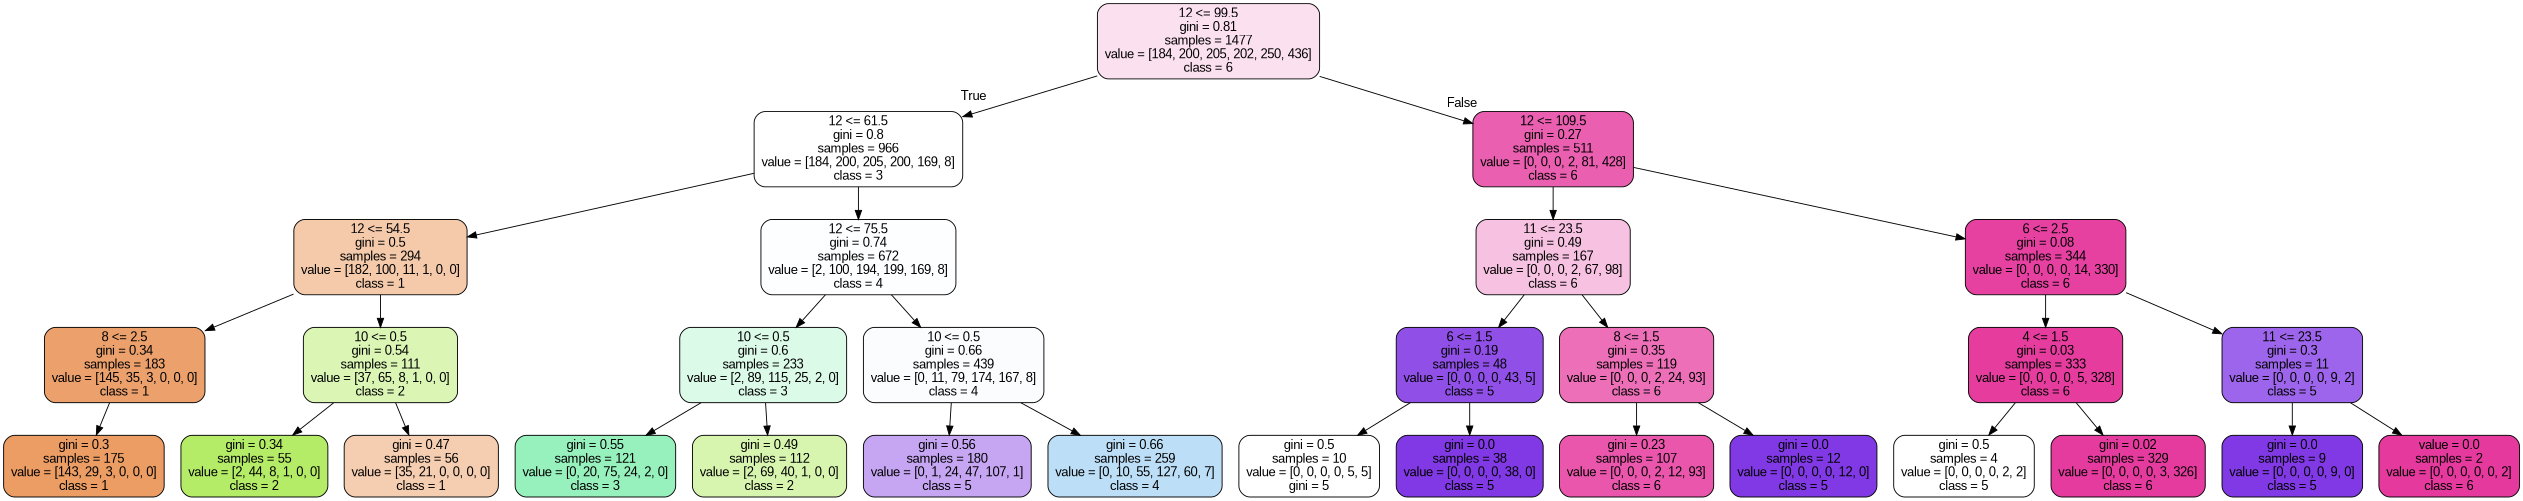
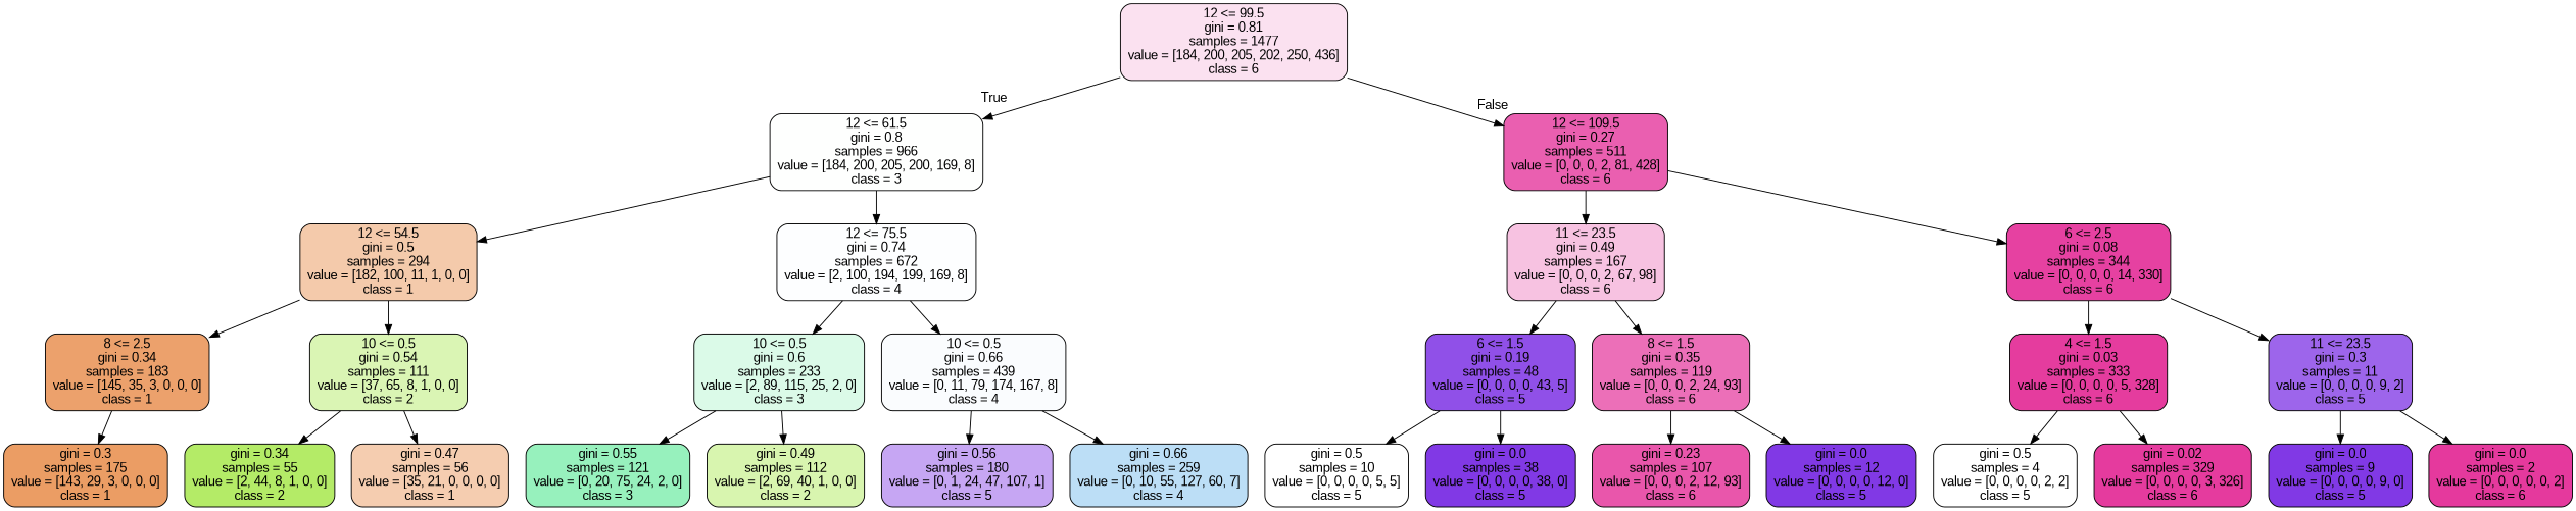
  digraph {
    fontname="Liberation Sans"
    node [color=black fillcolor="#8139e5" fontname="Liberation Sans" shape=box style="filled, rounded"]
    edge [fontname="Liberation Sans"]
    n1 [fillcolor="#fbe1f0" label="12 <= 99.5\ngini = 0.81\nsamples = 1477\nvalue = [184, 200, 205, 202, 250, 436]\nclass = 6"]
    n2 [fillcolor="#fefffe" label="12 <= 61.5\ngini = 0.8\nsamples = 966\nvalue = [184, 200, 205, 200, 169, 8]\nclass = 3"]
    n3 [fillcolor="#ea5fb0" label="12 <= 109.5\ngini = 0.27\nsamples = 511\nvalue = [0, 0, 0, 2, 81, 428]\nclass = 6"]
    n4 [fillcolor="#f4caab" label="12 <= 54.5\ngini = 0.5\nsamples = 294\nvalue = [182, 100, 11, 1, 0, 0]\nclass = 1"]
    n5 [fillcolor="#fdfeff" label="12 <= 75.5\ngini = 0.74\nsamples = 672\nvalue = [2, 100, 194, 199, 169, 8]\nclass = 4"]
    n6 [fillcolor="#f7c2e1" label="11 <= 23.5\ngini = 0.49\nsamples = 167\nvalue = [0, 0, 0, 2, 67, 98]\nclass = 6"]
    n7 [fillcolor="#e641a1" label="6 <= 2.5\ngini = 0.08\nsamples = 344\nvalue = [0, 0, 0, 0, 14, 330]\nclass = 6"]
    n8 [fillcolor="#eca16c" label="8 <= 2.5\ngini = 0.34\nsamples = 183\nvalue = [145, 35, 3, 0, 0, 0]\nclass = 1"]
    n9 [fillcolor="#daf5b4" label="10 <= 0.5\ngini = 0.54\nsamples = 111\nvalue = [37, 65, 8, 1, 0, 0]\nclass = 2"]
    n10 [fillcolor="#dbfae8" label="10 <= 0.5\ngini = 0.6\nsamples = 233\nvalue = [2, 89, 115, 25, 2, 0]\nclass = 3"]
    n11 [fillcolor="#fafcfe" label="10 <= 0.5\ngini = 0.66\nsamples = 439\nvalue = [0, 11, 79, 174, 167, 8]\nclass = 4"]
    n12 [fillcolor="#eb9d64" label="gini = 0.3\nsamples = 175\nvalue = [143, 29, 3, 0, 0, 0]\nclass = 1"]
    n13 [fillcolor="#b4eb67" label="gini = 0.34\nsamples = 55\nvalue = [2, 44, 8, 1, 0, 0]\nclass = 2"]
    n14 [fillcolor="#f5cdb0" label="gini = 0.47\nsamples = 56\nvalue = [35, 21, 0, 0, 0, 0]\nclass = 1"]
    n15 [fillcolor="#97f1bd" label="gini = 0.55\nsamples = 121\nvalue = [0, 20, 75, 24, 2, 0]\nclass = 3"]
    n16 [fillcolor="#d8f5af" label="gini = 0.49\nsamples = 112\nvalue = [2, 69, 40, 1, 0, 0]\nclass = 2"]
    n17 [fillcolor="#c6a6f3" label="gini = 0.56\nsamples = 180\nvalue = [0, 1, 24, 47, 107, 1]\nclass = 5"]
    n18 [fillcolor="#bcdef6" label="gini = 0.66\nsamples = 259\nvalue = [0, 10, 55, 127, 60, 7]\nclass = 4"]
    n19 [fillcolor="#9050e8" label="6 <= 1.5\ngini = 0.19\nsamples = 48\nvalue = [0, 0, 0, 0, 43, 5]\nclass = 5"]
    n20 [fillcolor="#ec6fb8" label="8 <= 1.5\ngini = 0.35\nsamples = 119\nvalue = [0, 0, 0, 2, 24, 93]\nclass = 6"]
    n21 [fillcolor="#e53c9e" label="4 <= 1.5\ngini = 0.03\nsamples = 333\nvalue = [0, 0, 0, 0, 5, 328]\nclass = 6"]
    n22 [fillcolor="#9d65eb" label="11 <= 23.5\ngini = 0.3\nsamples = 11\nvalue = [0, 0, 0, 0, 9, 2]\nclass = 5"]
-   n23 [fillcolor="#ffffff" label="gini = 0.5\nsamples = 10\nvalue = [0, 0, 0, 0, 5, 5]\ngini = 5"]
+   n23 [fillcolor="#ffffff" label="gini = 0.5\nsamples = 10\nvalue = [0, 0, 0, 0, 5, 5]\nclass = 5"]
    n24 [label="gini = 0.0\nsamples = 38\nvalue = [0, 0, 0, 0, 38, 0]\nclass = 5"]
    n25 [fillcolor="#e956ab" label="gini = 0.23\nsamples = 107\nvalue = [0, 0, 0, 2, 12, 93]\nclass = 6"]
    n26 [label="gini = 0.0\nsamples = 12\nvalue = [0, 0, 0, 0, 12, 0]\nclass = 5"]
    n27 [fillcolor="#ffffff" label="gini = 0.5\nsamples = 4\nvalue = [0, 0, 0, 0, 2, 2]\nclass = 5"]
    n28 [fillcolor="#e53b9e" label="gini = 0.02\nsamples = 329\nvalue = [0, 0, 0, 0, 3, 326]\nclass = 6"]
    n29 [label="gini = 0.0\nsamples = 9\nvalue = [0, 0, 0, 0, 9, 0]\nclass = 5"]
-   n30 [fillcolor="#e5399d" label="value = 0.0\nsamples = 2\nvalue = [0, 0, 0, 0, 0, 2]\nclass = 6"]
+   n30 [fillcolor="#e5399d" label="gini = 0.0\nsamples = 2\nvalue = [0, 0, 0, 0, 0, 2]\nclass = 6"]
    n1 -> n2 [headlabel=True labelangle=45 labeldistance=2.5]
    n1 -> n3 [headlabel=False labelangle=-45 labeldistance=2.5]
    n2 -> n4
    n2 -> n5
    n3 -> n6
    n3 -> n7
    n4 -> n8
    n4 -> n9
    n5 -> n10
    n5 -> n11
    n6 -> n19
    n6 -> n20
    n7 -> n21
    n7 -> n22
    n8 -> n12
    n9 -> n13
    n9 -> n14
    n10 -> n15
    n10 -> n16
    n11 -> n17
    n11 -> n18
    n19 -> n23
    n19 -> n24
    n20 -> n25
    n20 -> n26
    n21 -> n27
    n21 -> n28
    n22 -> n29
    n22 -> n30
  }
